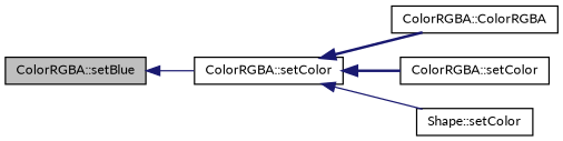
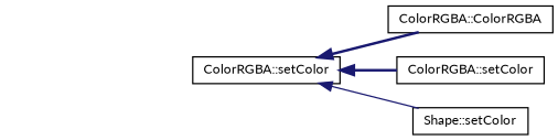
  digraph {
    rankdir=LR
    fontname=Lato
    node [color=black fillcolor=white fontname=Lato fontsize=10 shape=record style=filled]
    edge [color=midnightblue dir=back fontname=Lato fontsize=10 labelfontname=Helvetica labelfontsize=10 style=solid]
-   n1 [fillcolor=grey75 fontcolor=black height=0.2 label="ColorRGBA::setBlue" width=0.4]
    n2 [height=0.2 label="ColorRGBA::setColor" width=0.4]
    n3 [height=0.2 label="ColorRGBA::ColorRGBA" width=0.4]
    n4 [height=0.2 label="ColorRGBA::setColor" width=0.4]
    n5 [height=0.2 label="Shape::setColor" width=0.4]
-   n1 -> n2
    n2 -> n3 [style=bold]
    n2 -> n4 [style=bold]
    n2 -> n5
  }
